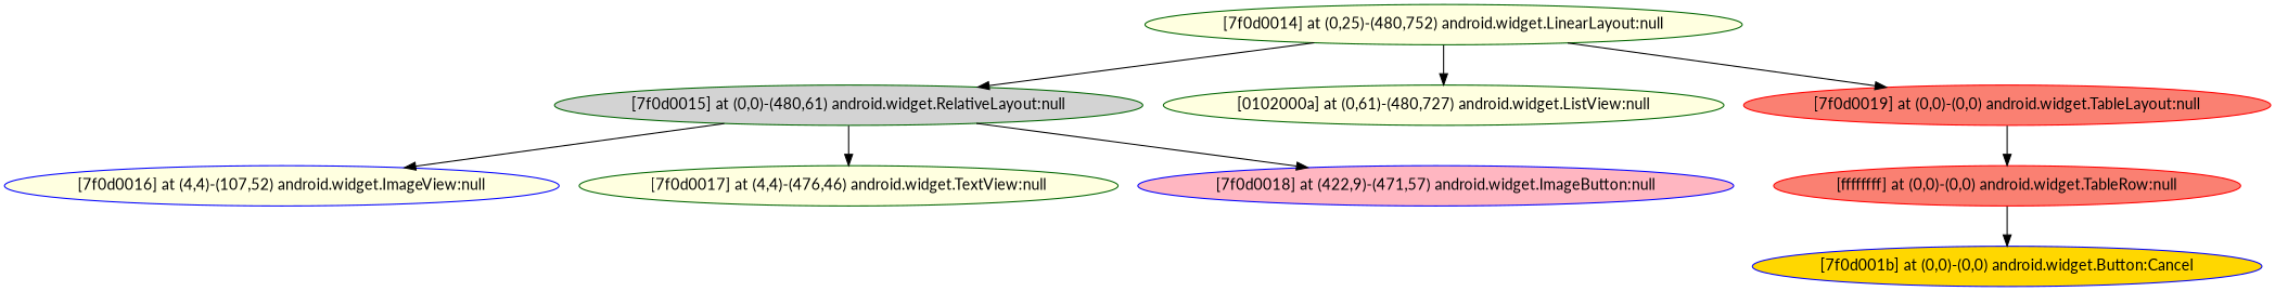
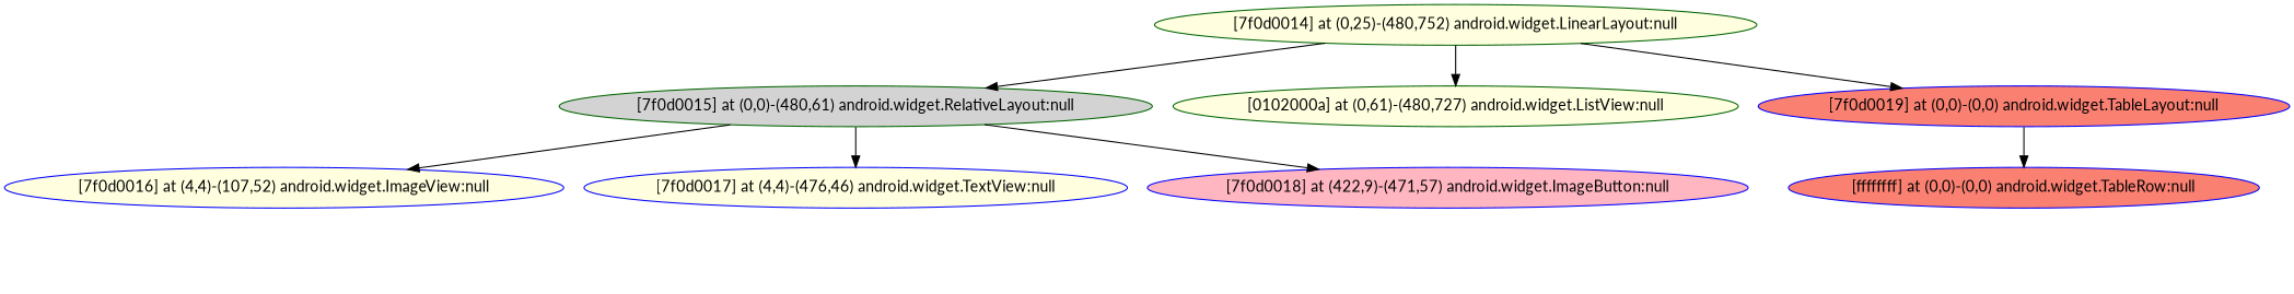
  strict digraph {
    fontname=Lato
    node [color=darkgreen fillcolor=lightyellow fontname=Lato style=filled]
    edge [fontname=Lato]
    n1 [label="[7f0d0014] at (0,25)-(480,752) android.widget.LinearLayout:null"]
    n2 [fillcolor=lightgrey label="[7f0d0015] at (0,0)-(480,61) android.widget.RelativeLayout:null"]
    n3 [label="[0102000a] at (0,61)-(480,727) android.widget.ListView:null"]
-   n4 [color=red fillcolor=salmon label="[7f0d0019] at (0,0)-(0,0) android.widget.TableLayout:null"]
+   n4 [color=blue fillcolor=salmon label="[7f0d0019] at (0,0)-(0,0) android.widget.TableLayout:null"]
    n5 [color=blue label="[7f0d0016] at (4,4)-(107,52) android.widget.ImageView:null"]
-   n6 [label="[7f0d0017] at (4,4)-(476,46) android.widget.TextView:null"]
+   n6 [color=blue label="[7f0d0017] at (4,4)-(476,46) android.widget.TextView:null"]
    n7 [color=blue fillcolor=lightpink label="[7f0d0018] at (422,9)-(471,57) android.widget.ImageButton:null"]
-   n8 [color=red fillcolor=salmon label="[ffffffff] at (0,0)-(0,0) android.widget.TableRow:null"]
-   n9 [color=blue fillcolor=gold label="[7f0d001b] at (0,0)-(0,0) android.widget.Button:Cancel"]
+   n8 [color=blue fillcolor=salmon label="[ffffffff] at (0,0)-(0,0) android.widget.TableRow:null"]
    n1 -> n2
    n1 -> n3
    n1 -> n4
    n2 -> n5
    n2 -> n6
    n2 -> n7
    n4 -> n8
-   n8 -> n9
  }
